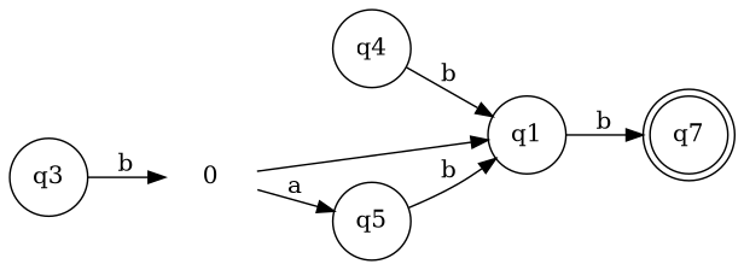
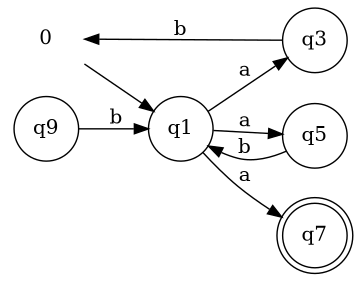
  digraph {
    rankdir=LR
    node [shape=circle]
    0 [shape=none]
    n2 [label=q1]
    n3 [label=q5]
    n4 [label=q3]
    n5 [label=q7 shape=doublecircle]
-   n6 [label=q4]
+   n6 [label=q9]
    0 -> n2
-   0 -> n3 [label=a]
-   n2 -> n5 [label=b]
+   n2 -> n3 [label=a]
+   n2 -> n4 [label=a]
+   n2 -> n5 [label=a]
    n3 -> n2 [label=b]
    n4 -> 0 [label=b]
    n6 -> n2 [label=b]
  }
